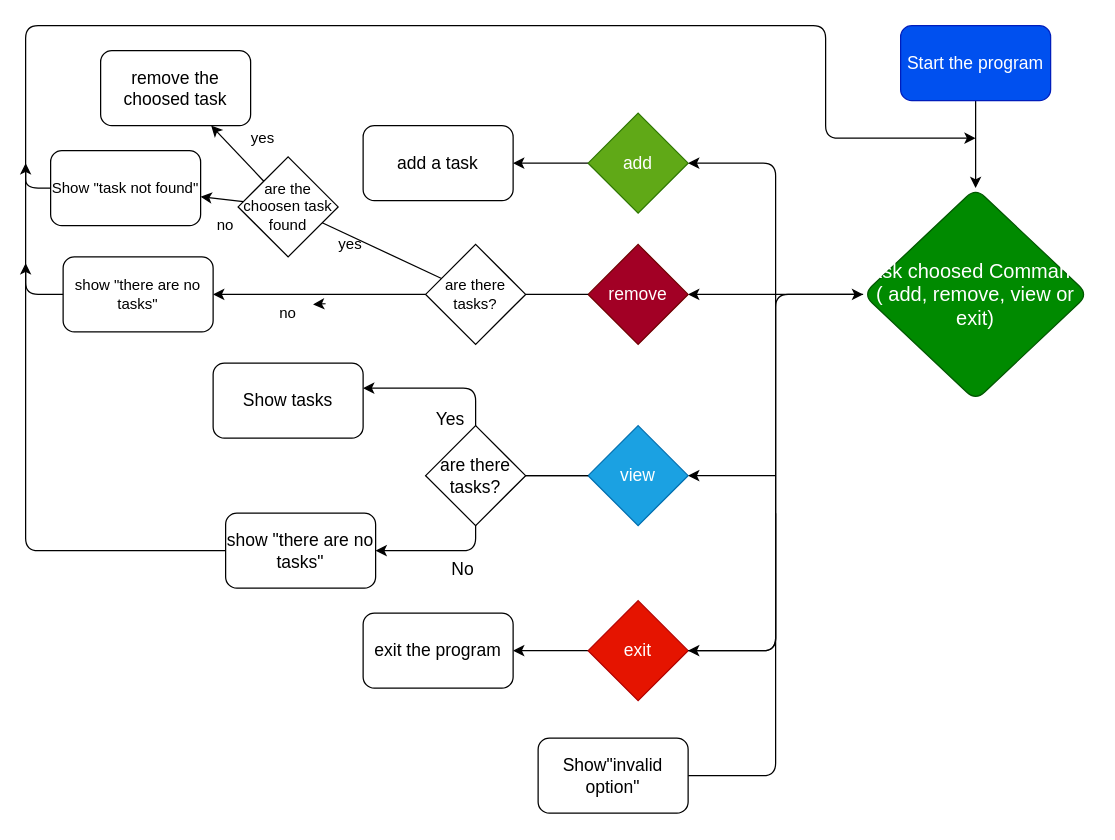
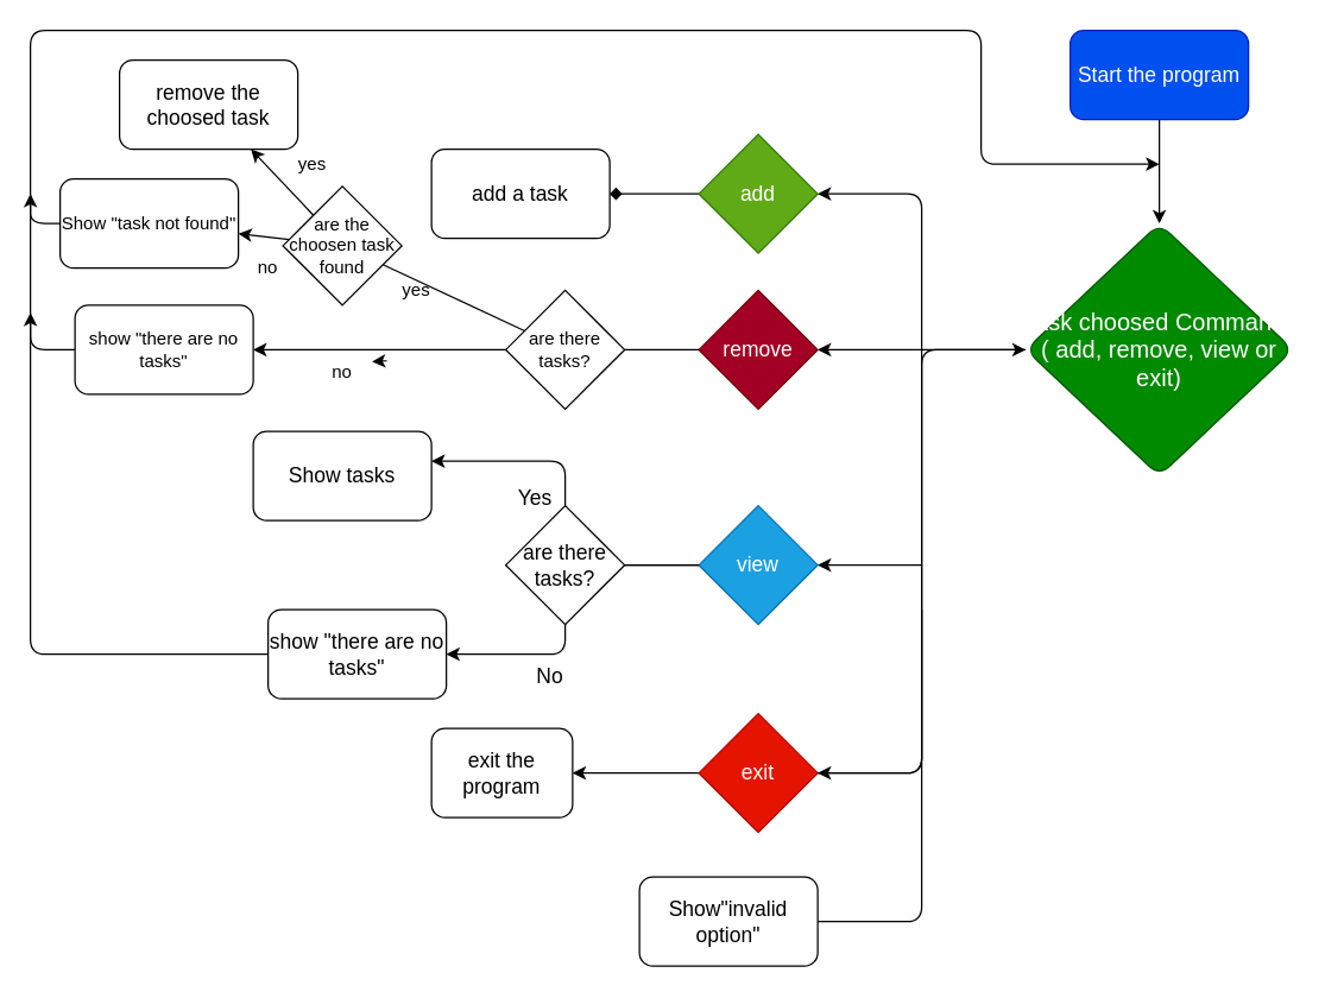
  <mxCell id="0" />
  <mxCell id="1" parent="0" />
  <mxCell id="2" value="" style="edgeStyle=none;html=1;entryX=0.5;entryY=0;entryDx=0;entryDy=0;" parent="1" source="3" target="5" edge="1"><mxGeometry relative="1" as="geometry" /></mxCell>
  <mxCell id="3" value="Start the program" style="rounded=1;whiteSpace=wrap;html=1;fontSize=14;fillColor=#0050ef;fontColor=#ffffff;strokeColor=#001DBC;" parent="1" vertex="1"><mxGeometry x="720" y="20" width="120" height="60" as="geometry" /></mxCell>
  <mxCell id="4" value="" style="edgeStyle=none;html=1;fontSize=14;entryX=1;entryY=0.5;entryDx=0;entryDy=0;exitX=0;exitY=0.5;exitDx=0;exitDy=0;" parent="1" source="5" target="9" edge="1"><mxGeometry relative="1" as="geometry"><mxPoint x="670" y="190" as="sourcePoint" /><mxPoint x="560" y="235" as="targetPoint" /><Array as="points" /></mxGeometry></mxCell>
  <mxCell id="5" value="Ask choosed Command ( add, remove, view or exit)" style="rhombus;html=1;rounded=1;align=center;whiteSpace=wrap;fontSize=16;fillColor=#008a00;fontColor=#ffffff;strokeColor=#005700;" parent="1" vertex="1"><mxGeometry x="690" y="150" width="180" height="170" as="geometry" /></mxCell>
- <mxCell id="6" value="" style="edgeStyle=none;html=1;fontSize=14;" parent="1" source="7" target="18" edge="1"><mxGeometry relative="1" as="geometry" /></mxCell>
+ <mxCell id="6" value="" style="edgeStyle=none;html=1;fontSize=14;endArrow=diamond;" parent="1" source="7" target="18" edge="1"><mxGeometry relative="1" as="geometry" /></mxCell>
  <mxCell id="7" value="add" style="rhombus;whiteSpace=wrap;html=1;fontSize=14;fillColor=#60a917;fontColor=#ffffff;strokeColor=#2D7600;" parent="1" vertex="1"><mxGeometry x="470" y="90" width="80" height="80" as="geometry" /></mxCell>
  <mxCell id="8" value="" style="edgeStyle=none;html=1;fontSize=14;startArrow=none;" parent="1" source="39" target="17" edge="1"><mxGeometry relative="1" as="geometry"><Array as="points" /></mxGeometry></mxCell>
  <mxCell id="9" value="remove" style="rhombus;whiteSpace=wrap;html=1;fontSize=14;fillColor=#a20025;fontColor=#ffffff;strokeColor=#6F0000;" parent="1" vertex="1"><mxGeometry x="470" y="195" width="80" height="80" as="geometry" /></mxCell>
  <mxCell id="10" value="view" style="rhombus;whiteSpace=wrap;html=1;fontSize=14;fillColor=#1ba1e2;fontColor=#ffffff;strokeColor=#006EAF;" parent="1" vertex="1"><mxGeometry x="470" y="340" width="80" height="80" as="geometry" /></mxCell>
  <mxCell id="11" value="" style="edgeStyle=none;html=1;fontSize=14;" parent="1" source="12" target="16" edge="1"><mxGeometry relative="1" as="geometry" /></mxCell>
  <mxCell id="12" value="exit" style="rhombus;whiteSpace=wrap;html=1;fontSize=14;fillColor=#e51400;fontColor=#ffffff;strokeColor=#B20000;" parent="1" vertex="1"><mxGeometry x="470" y="480" width="80" height="80" as="geometry" /></mxCell>
  <mxCell id="13" value="" style="endArrow=classic;html=1;fontSize=14;exitX=1;exitY=0.5;exitDx=0;exitDy=0;entryX=1;entryY=0.5;entryDx=0;entryDy=0;" parent="1" source="12" target="7" edge="1"><mxGeometry width="50" height="50" relative="1" as="geometry"><mxPoint x="620" y="460" as="sourcePoint" /><mxPoint x="620" y="130" as="targetPoint" /><Array as="points"><mxPoint x="620" y="520" /><mxPoint x="620" y="460" /><mxPoint x="620" y="410" /><mxPoint x="620" y="350" /><mxPoint x="620" y="300" /><mxPoint x="620" y="235" /><mxPoint x="620" y="130" /></Array></mxGeometry></mxCell>
  <mxCell id="14" value="" style="endArrow=classic;html=1;fontSize=14;entryX=1;entryY=0.5;entryDx=0;entryDy=0;" parent="1" target="10" edge="1"><mxGeometry width="50" height="50" relative="1" as="geometry"><mxPoint x="620" y="380" as="sourcePoint" /><mxPoint x="820" y="340" as="targetPoint" /></mxGeometry></mxCell>
  <mxCell id="15" value="" style="endArrow=classic;html=1;fontSize=14;entryX=1;entryY=0.5;entryDx=0;entryDy=0;" parent="1" target="12" edge="1"><mxGeometry width="50" height="50" relative="1" as="geometry"><mxPoint x="620" y="410" as="sourcePoint" /><mxPoint x="820" y="340" as="targetPoint" /><Array as="points"><mxPoint x="620" y="520" /></Array></mxGeometry></mxCell>
- <mxCell id="16" value="exit the program" style="rounded=1;whiteSpace=wrap;html=1;fontSize=14;" parent="1" vertex="1"><mxGeometry x="290" y="490" width="120" height="60" as="geometry" /></mxCell>
+ <mxCell id="16" value="exit the program" style="rounded=1;whiteSpace=wrap;html=1;fontSize=14;" parent="1" vertex="1"><mxGeometry x="290" y="490" width="95" height="60" as="geometry" /></mxCell>
  <mxCell id="17" value="remove the choosed task" style="rounded=1;whiteSpace=wrap;html=1;fontSize=14;" parent="1" vertex="1"><mxGeometry x="80" y="40" width="120" height="60" as="geometry" /></mxCell>
  <mxCell id="18" value="add a task" style="rounded=1;whiteSpace=wrap;html=1;fontSize=14;" parent="1" vertex="1"><mxGeometry x="290" y="100" width="120" height="60" as="geometry" /></mxCell>
  <mxCell id="19" value="" style="endArrow=classic;html=1;fontSize=14;exitX=0;exitY=0.5;exitDx=0;exitDy=0;" parent="1" source="10" edge="1"><mxGeometry width="50" height="50" relative="1" as="geometry"><mxPoint x="500" y="360" as="sourcePoint" /><mxPoint x="290" y="310" as="targetPoint" /><Array as="points"><mxPoint x="380" y="380" /><mxPoint x="380" y="340" /><mxPoint x="380" y="310" /></Array></mxGeometry></mxCell>
  <mxCell id="20" value="" style="endArrow=classic;html=1;fontSize=14;exitX=0;exitY=0.5;exitDx=0;exitDy=0;startArrow=none;" parent="1" source="23" edge="1"><mxGeometry width="50" height="50" relative="1" as="geometry"><mxPoint x="500" y="360" as="sourcePoint" /><mxPoint x="300" y="440" as="targetPoint" /><Array as="points"><mxPoint x="380" y="380" /><mxPoint x="380" y="440" /></Array></mxGeometry></mxCell>
  <mxCell id="21" value="Yes" style="text;html=1;strokeColor=none;fillColor=none;align=center;verticalAlign=middle;whiteSpace=wrap;rounded=0;fontSize=14;" parent="1" vertex="1"><mxGeometry x="330" y="320" width="60" height="30" as="geometry" /></mxCell>
  <mxCell id="22" value="" style="endArrow=none;html=1;fontSize=14;exitX=0;exitY=0.5;exitDx=0;exitDy=0;" parent="1" source="10" target="23" edge="1"><mxGeometry width="50" height="50" relative="1" as="geometry"><mxPoint x="470" y="380" as="sourcePoint" /><mxPoint x="300" y="440" as="targetPoint" /><Array as="points"><mxPoint y="380" x="420" /></Array></mxGeometry></mxCell>
  <mxCell id="23" value="are there tasks?" style="rhombus;whiteSpace=wrap;html=1;fontSize=14;" parent="1" vertex="1"><mxGeometry x="340" y="340" width="80" height="80" as="geometry" /></mxCell>
  <mxCell id="24" value="No" style="text;html=1;strokeColor=none;fillColor=none;align=center;verticalAlign=middle;whiteSpace=wrap;rounded=0;fontSize=14;" parent="1" vertex="1"><mxGeometry x="340" y="440" width="60" height="30" as="geometry" /></mxCell>
  <mxCell id="25" value="Show tasks" style="rounded=1;whiteSpace=wrap;html=1;fontSize=14;" parent="1" vertex="1"><mxGeometry x="170" y="290" width="120" height="60" as="geometry" /></mxCell>
  <mxCell id="26" value="show &quot;there are no tasks&quot;" style="rounded=1;whiteSpace=wrap;html=1;fontSize=14;" parent="1" vertex="1"><mxGeometry x="180" y="410" width="120" height="60" as="geometry" /></mxCell>
  <mxCell id="27" value="" style="endArrow=classic;html=1;fontSize=14;entryX=0;entryY=0.5;entryDx=0;entryDy=0;" parent="1" target="5" edge="1"><mxGeometry width="50" height="50" relative="1" as="geometry"><mxPoint x="550" y="620" as="sourcePoint" /><mxPoint x="560" y="410" as="targetPoint" /><Array as="points"><mxPoint x="620" y="620" /><mxPoint x="620" y="235" /></Array></mxGeometry></mxCell>
  <mxCell id="28" value="Show&quot;invalid option&quot;" style="rounded=1;whiteSpace=wrap;html=1;fontSize=14;" parent="1" vertex="1"><mxGeometry x="430" y="590" width="120" height="60" as="geometry" /></mxCell>
  <mxCell id="29" value="" style="edgeStyle=none;html=1;fontSize=14;endArrow=none;" edge="1" parent="1" source="9" target="31"><mxGeometry relative="1" as="geometry"><mxPoint x="470" y="235" as="sourcePoint" /><mxPoint x="410" y="235" as="targetPoint" /></mxGeometry></mxCell>
  <mxCell id="30" value="" style="edgeStyle=none;html=1;" edge="1" parent="1" source="31" target="33"><mxGeometry relative="1" as="geometry" /></mxCell>
  <mxCell id="31" value="are there tasks?" style="rhombus;whiteSpace=wrap;html=1;" vertex="1" parent="1"><mxGeometry x="340" y="195" width="80" height="80" as="geometry" /></mxCell>
  <mxCell id="32" value="" style="endArrow=classic;html=1;exitX=0;exitY=0.5;exitDx=0;exitDy=0;" edge="1" parent="1" source="26"><mxGeometry width="50" height="50" relative="1" as="geometry"><mxPoint x="270" y="320" as="sourcePoint" /><mxPoint x="780" y="110" as="targetPoint" /><Array as="points"><mxPoint x="20" y="440" /><mxPoint x="20" y="20" /><mxPoint x="660" y="20" /><mxPoint x="660" y="110" /></Array></mxGeometry></mxCell>
  <mxCell id="33" value="show &quot;there are no tasks&quot;" style="rounded=1;whiteSpace=wrap;html=1;" vertex="1" parent="1"><mxGeometry x="50" y="205" width="120" height="60" as="geometry" /></mxCell>
  <mxCell id="34" value="" style="endArrow=classic;html=1;exitX=0;exitY=0.5;exitDx=0;exitDy=0;" edge="1" parent="1" source="33"><mxGeometry width="50" height="50" relative="1" as="geometry"><mxPoint x="20" y="240" as="sourcePoint" /><mxPoint x="20" y="210" as="targetPoint" /><Array as="points"><mxPoint x="20" y="235" /></Array></mxGeometry></mxCell>
  <mxCell id="35" value="no" style="text;html=1;strokeColor=none;fillColor=none;align=center;verticalAlign=middle;whiteSpace=wrap;rounded=0;" vertex="1" parent="1"><mxGeometry x="200" y="235" width="60" height="30" as="geometry" /></mxCell>
  <mxCell id="36" value="yes" style="text;html=1;strokeColor=none;fillColor=none;align=center;verticalAlign=middle;whiteSpace=wrap;rounded=0;" vertex="1" parent="1"><mxGeometry x="250" y="180" width="60" height="30" as="geometry" /></mxCell>
  <mxCell id="37" value="" style="edgeStyle=none;html=1;fontSize=14;startArrow=none;endArrow=none;" edge="1" parent="1" source="31" target="39"><mxGeometry relative="1" as="geometry"><mxPoint x="356.296" y="218.704" as="sourcePoint" /><mxPoint x="183.636" y="100" as="targetPoint" /><Array as="points" /></mxGeometry></mxCell>
  <mxCell id="38" value="" style="edgeStyle=none;html=1;" edge="1" parent="1" source="39" target="42"><mxGeometry relative="1" as="geometry" /></mxCell>
  <mxCell id="39" value="are the choosen task found" style="rhombus;whiteSpace=wrap;html=1;" vertex="1" parent="1"><mxGeometry x="190" y="125" width="80" height="80" as="geometry" /></mxCell>
  <mxCell id="40" value="yes" style="text;html=1;strokeColor=none;fillColor=none;align=center;verticalAlign=middle;whiteSpace=wrap;rounded=0;" vertex="1" parent="1"><mxGeometry x="180" y="95" width="60" height="30" as="geometry" /></mxCell>
  <mxCell id="41" style="edgeStyle=none;html=1;exitX=1;exitY=0.25;exitDx=0;exitDy=0;entryX=0.833;entryY=0.267;entryDx=0;entryDy=0;entryPerimeter=0;" edge="1" parent="1" source="35" target="35"><mxGeometry relative="1" as="geometry" /></mxCell>
  <mxCell id="42" value="Show &quot;task not found&quot;" style="rounded=1;whiteSpace=wrap;html=1;" vertex="1" parent="1"><mxGeometry x="40" y="120" width="120" height="60" as="geometry" /></mxCell>
  <mxCell id="43" value="no" style="text;html=1;strokeColor=none;fillColor=none;align=center;verticalAlign=middle;whiteSpace=wrap;rounded=0;" vertex="1" parent="1"><mxGeometry x="150" y="165" width="60" height="30" as="geometry" /></mxCell>
  <mxCell id="44" value="" style="endArrow=classic;html=1;exitX=0;exitY=0.5;exitDx=0;exitDy=0;" edge="1" parent="1" source="42"><mxGeometry width="50" height="50" relative="1" as="geometry"><mxPoint x="30" y="129.5" as="sourcePoint" /><mxPoint x="20" y="130" as="targetPoint" /><Array as="points"><mxPoint x="20" y="150" /></Array></mxGeometry></mxCell>
